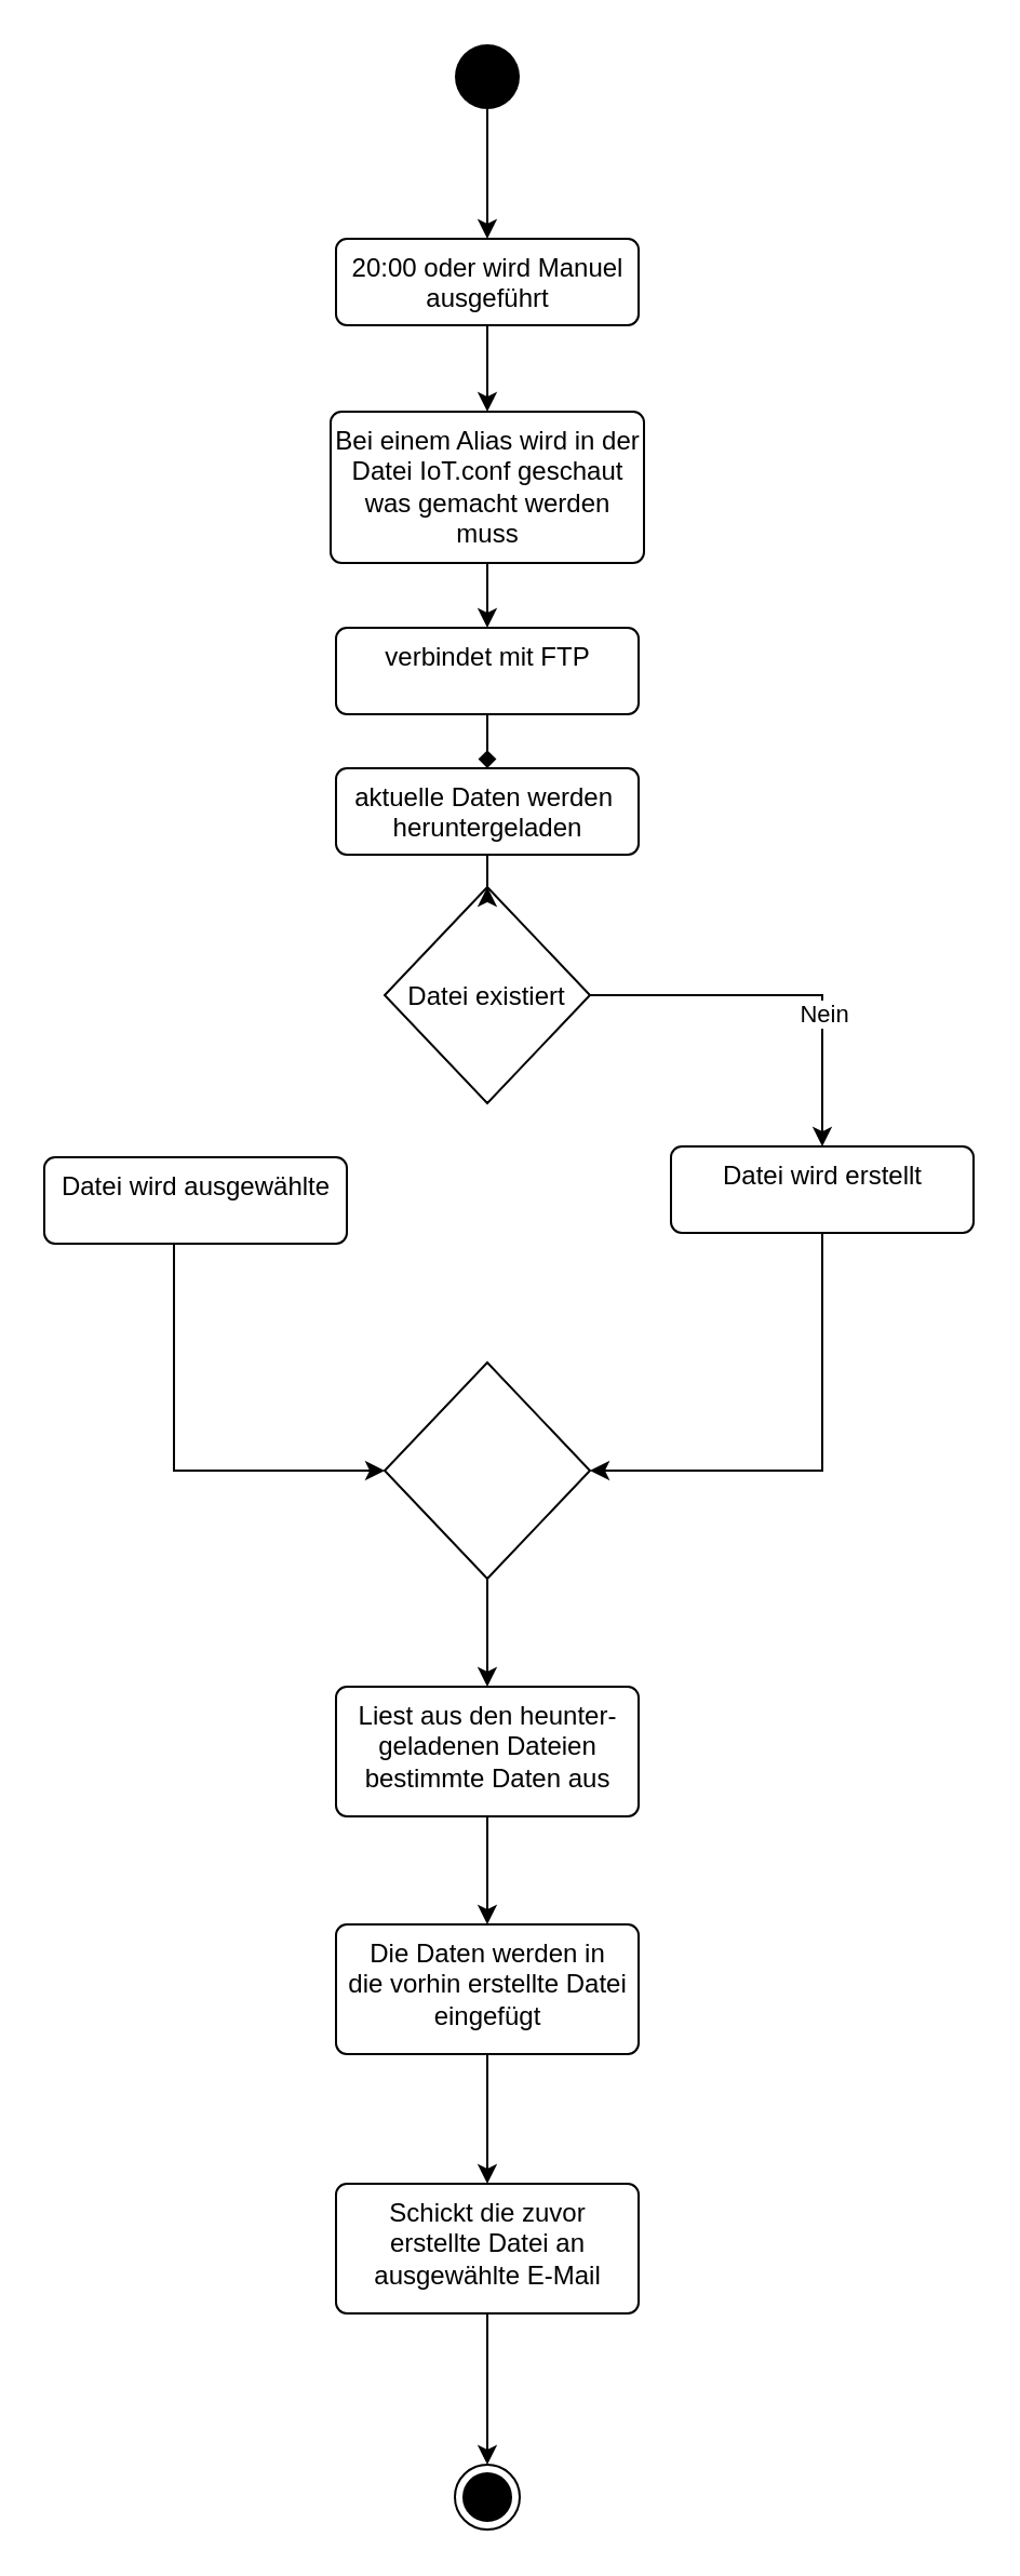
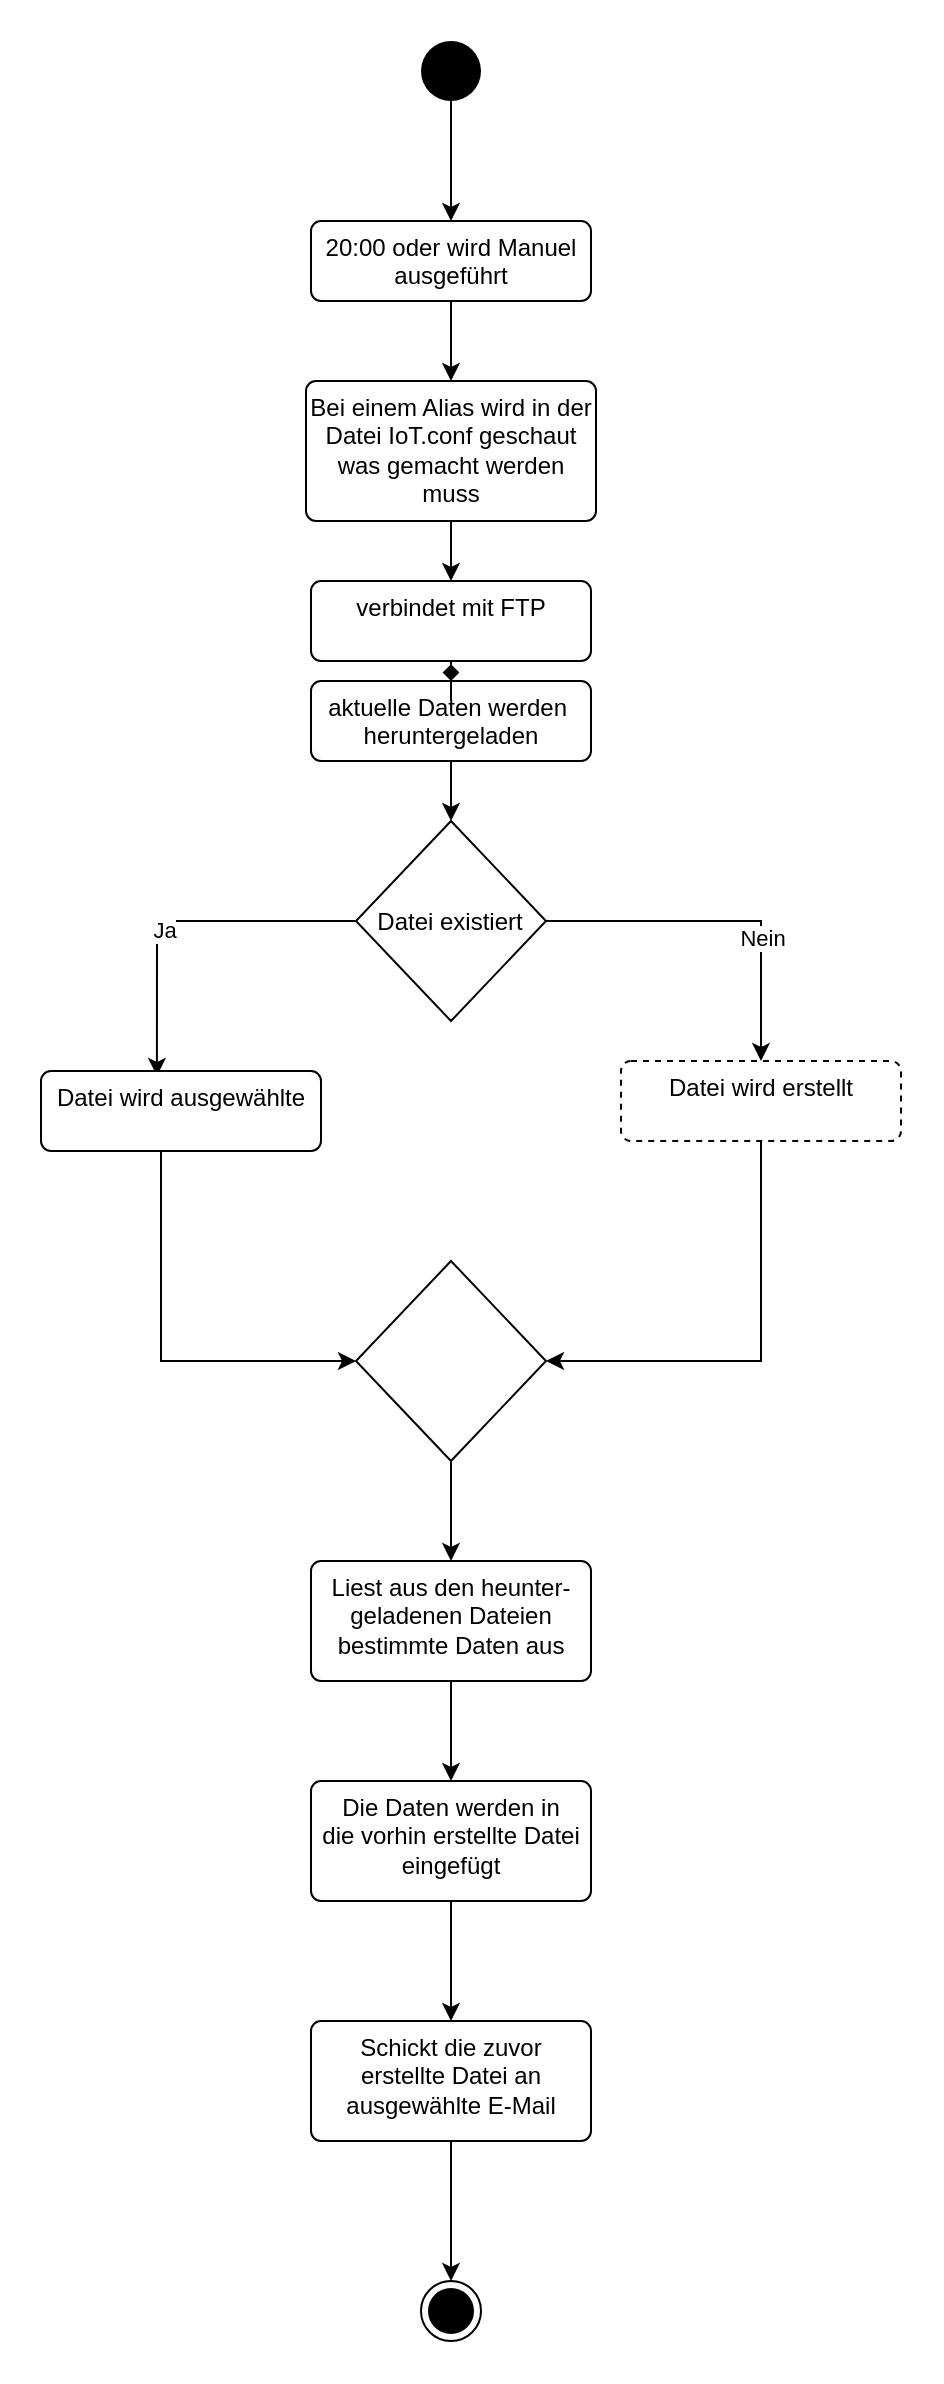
  <mxCell id="0" />
  <mxCell id="1" parent="0" />
  <mxCell id="2" value="" style="edgeStyle=orthogonalEdgeStyle;rounded=0;orthogonalLoop=1;jettySize=auto;html=1;" parent="1" source="3" target="13" edge="1"><mxGeometry relative="1" as="geometry" /></mxCell>
  <mxCell id="3" value="" style="ellipse;fillColor=#000000;strokeColor=none;hachureGap=4;pointerEvents=0;" parent="1" vertex="1"><mxGeometry x="210" y="20" width="30" height="30" as="geometry" /></mxCell>
  <mxCell id="4" value="" style="ellipse;html=1;shape=endState;fillColor=#000000;strokeColor=#000000;hachureGap=4;pointerEvents=0;" parent="1" vertex="1"><mxGeometry x="210" y="1140" width="30" height="30" as="geometry" /></mxCell>
+ <mxCell id="5" style="edgeStyle=orthogonalEdgeStyle;rounded=0;orthogonalLoop=1;jettySize=auto;html=1;entryX=0.414;entryY=0.061;entryDx=0;entryDy=0;entryPerimeter=0;" parent="1" source="9" target="19" edge="1"><mxGeometry relative="1" as="geometry" /></mxCell>
+ <mxCell id="6" value="Ja" style="edgeLabel;html=1;align=center;verticalAlign=middle;resizable=0;points=[];" parent="5" vertex="1" connectable="0"><mxGeometry x="0.18" y="4" relative="1" as="geometry"><mxPoint as="offset" /></mxGeometry></mxCell>
  <mxCell id="7" style="edgeStyle=orthogonalEdgeStyle;rounded=0;orthogonalLoop=1;jettySize=auto;html=1;entryX=0.5;entryY=0;entryDx=0;entryDy=0;" parent="1" source="9" target="17" edge="1"><mxGeometry relative="1" as="geometry" /></mxCell>
  <mxCell id="8" value="Nein" style="edgeLabel;html=1;align=center;verticalAlign=middle;resizable=0;points=[];" parent="7" vertex="1" connectable="0"><mxGeometry x="0.312" relative="1" as="geometry"><mxPoint as="offset" /></mxGeometry></mxCell>
  <mxCell id="9" value="Datei existiert" style="rhombus;hachureGap=4;pointerEvents=0;" parent="1" vertex="1"><mxGeometry x="177.5" y="410" width="95" height="100" as="geometry" /></mxCell>
  <mxCell id="10" value="" style="edgeStyle=orthogonalEdgeStyle;rounded=0;orthogonalLoop=1;jettySize=auto;html=1;" parent="1" source="11" edge="1"><mxGeometry relative="1" as="geometry"><mxPoint x="225" y="410" as="targetPoint" /></mxGeometry></mxCell>
- <mxCell id="11" value="aktuelle Daten werden&amp;nbsp;&lt;br&gt;heruntergeladen&lt;br&gt;" style="html=1;align=center;verticalAlign=top;rounded=1;absoluteArcSize=1;arcSize=10;dashed=0;hachureGap=4;pointerEvents=0;" parent="1" vertex="1"><mxGeometry x="155" y="355" width="140" height="40" as="geometry" /></mxCell>
+ <mxCell id="11" value="aktuelle Daten werden&amp;nbsp;&lt;br&gt;heruntergeladen&lt;br&gt;" style="html=1;align=center;verticalAlign=top;rounded=1;absoluteArcSize=1;arcSize=10;dashed=0;hachureGap=4;pointerEvents=0;" parent="1" vertex="1"><mxGeometry x="155" y="340" width="140" height="40" as="geometry" /></mxCell>
  <mxCell id="12" value="" style="edgeStyle=orthogonalEdgeStyle;rounded=0;orthogonalLoop=1;jettySize=auto;html=1;" parent="1" source="13" target="29" edge="1"><mxGeometry relative="1" as="geometry" /></mxCell>
  <mxCell id="13" value="20:00 oder wird Manuel&lt;br&gt;ausgeführt" style="html=1;align=center;verticalAlign=top;rounded=1;absoluteArcSize=1;arcSize=10;dashed=0;hachureGap=4;pointerEvents=0;" parent="1" vertex="1"><mxGeometry x="155" y="110" width="140" height="40" as="geometry" /></mxCell>
  <mxCell id="14" value="" style="edgeStyle=orthogonalEdgeStyle;rounded=0;orthogonalLoop=1;jettySize=auto;html=1;" parent="1" source="15" target="25" edge="1"><mxGeometry relative="1" as="geometry" /></mxCell>
  <mxCell id="15" value="Liest aus den heunter-&lt;br&gt;geladenen Dateien&lt;br&gt;bestimmte Daten aus" style="html=1;align=center;verticalAlign=top;rounded=1;absoluteArcSize=1;arcSize=10;dashed=0;hachureGap=4;pointerEvents=0;" parent="1" vertex="1"><mxGeometry x="155" y="780" width="140" height="60" as="geometry" /></mxCell>
  <mxCell id="16" style="edgeStyle=orthogonalEdgeStyle;rounded=0;orthogonalLoop=1;jettySize=auto;html=1;entryX=1;entryY=0.5;entryDx=0;entryDy=0;" parent="1" source="17" target="21" edge="1"><mxGeometry relative="1" as="geometry"><Array as="points"><mxPoint x="380" y="680" /></Array></mxGeometry></mxCell>
- <mxCell id="17" value="Datei wird erstellt" style="html=1;align=center;verticalAlign=top;rounded=1;absoluteArcSize=1;arcSize=10;dashed=0;hachureGap=4;pointerEvents=0;" parent="1" vertex="1"><mxGeometry x="310" y="530" width="140" height="40" as="geometry" /></mxCell>
+ <mxCell id="17" value="Datei wird erstellt" style="html=1;align=center;verticalAlign=top;rounded=1;absoluteArcSize=1;arcSize=10;dashed=1;hachureGap=4;pointerEvents=0;" parent="1" vertex="1"><mxGeometry x="310" y="530" width="140" height="40" as="geometry" /></mxCell>
  <mxCell id="18" style="edgeStyle=orthogonalEdgeStyle;rounded=0;orthogonalLoop=1;jettySize=auto;html=1;entryX=0;entryY=0.5;entryDx=0;entryDy=0;" parent="1" source="19" target="21" edge="1"><mxGeometry relative="1" as="geometry"><Array as="points"><mxPoint x="80" y="680" /></Array></mxGeometry></mxCell>
  <mxCell id="19" value="Datei wird ausgewählte" style="html=1;align=center;verticalAlign=top;rounded=1;absoluteArcSize=1;arcSize=10;dashed=0;hachureGap=4;pointerEvents=0;" parent="1" vertex="1"><mxGeometry x="20" y="535" width="140" height="40" as="geometry" /></mxCell>
  <mxCell id="20" value="" style="edgeStyle=orthogonalEdgeStyle;rounded=0;orthogonalLoop=1;jettySize=auto;html=1;" parent="1" source="21" target="15" edge="1"><mxGeometry relative="1" as="geometry" /></mxCell>
  <mxCell id="21" value="" style="rhombus;hachureGap=4;pointerEvents=0;" parent="1" vertex="1"><mxGeometry x="177.5" y="630" width="95" height="100" as="geometry" /></mxCell>
  <mxCell id="22" value="" style="edgeStyle=orthogonalEdgeStyle;rounded=0;orthogonalLoop=1;jettySize=auto;html=1;endArrow=diamond;" parent="1" source="23" target="11" edge="1"><mxGeometry relative="1" as="geometry" /></mxCell>
  <mxCell id="23" value="verbindet mit FTP" style="html=1;align=center;verticalAlign=top;rounded=1;absoluteArcSize=1;arcSize=10;dashed=0;hachureGap=4;pointerEvents=0;" parent="1" vertex="1"><mxGeometry x="155" y="290" width="140" height="40" as="geometry" /></mxCell>
  <mxCell id="24" value="" style="edgeStyle=orthogonalEdgeStyle;rounded=0;orthogonalLoop=1;jettySize=auto;html=1;" parent="1" source="25" target="27" edge="1"><mxGeometry relative="1" as="geometry" /></mxCell>
  <mxCell id="25" value="Die Daten werden in&lt;br&gt;die vorhin erstellte Datei&lt;br&gt;eingefügt" style="html=1;align=center;verticalAlign=top;rounded=1;absoluteArcSize=1;arcSize=10;dashed=0;hachureGap=4;pointerEvents=0;" parent="1" vertex="1"><mxGeometry x="155" y="890" width="140" height="60" as="geometry" /></mxCell>
  <mxCell id="26" value="" style="edgeStyle=orthogonalEdgeStyle;rounded=0;orthogonalLoop=1;jettySize=auto;html=1;" parent="1" source="27" target="4" edge="1"><mxGeometry relative="1" as="geometry" /></mxCell>
  <mxCell id="27" value="Schickt die zuvor&lt;br&gt;erstellte Datei an&lt;br&gt;ausgewählte E-Mail" style="html=1;align=center;verticalAlign=top;rounded=1;absoluteArcSize=1;arcSize=10;dashed=0;hachureGap=4;pointerEvents=0;" parent="1" vertex="1"><mxGeometry x="155" y="1010" width="140" height="60" as="geometry" /></mxCell>
  <mxCell id="28" value="" style="edgeStyle=orthogonalEdgeStyle;rounded=0;orthogonalLoop=1;jettySize=auto;html=1;" parent="1" source="29" target="23" edge="1"><mxGeometry relative="1" as="geometry" /></mxCell>
  <mxCell id="29" value="Bei einem Alias wird in der&lt;br&gt;Datei IoT.conf geschaut&lt;br&gt;was gemacht werden&lt;br&gt;muss" style="html=1;align=center;verticalAlign=top;rounded=1;absoluteArcSize=1;arcSize=10;dashed=0;hachureGap=4;pointerEvents=0;" parent="1" vertex="1"><mxGeometry x="152.5" y="190" width="145" height="70" as="geometry" /></mxCell>
